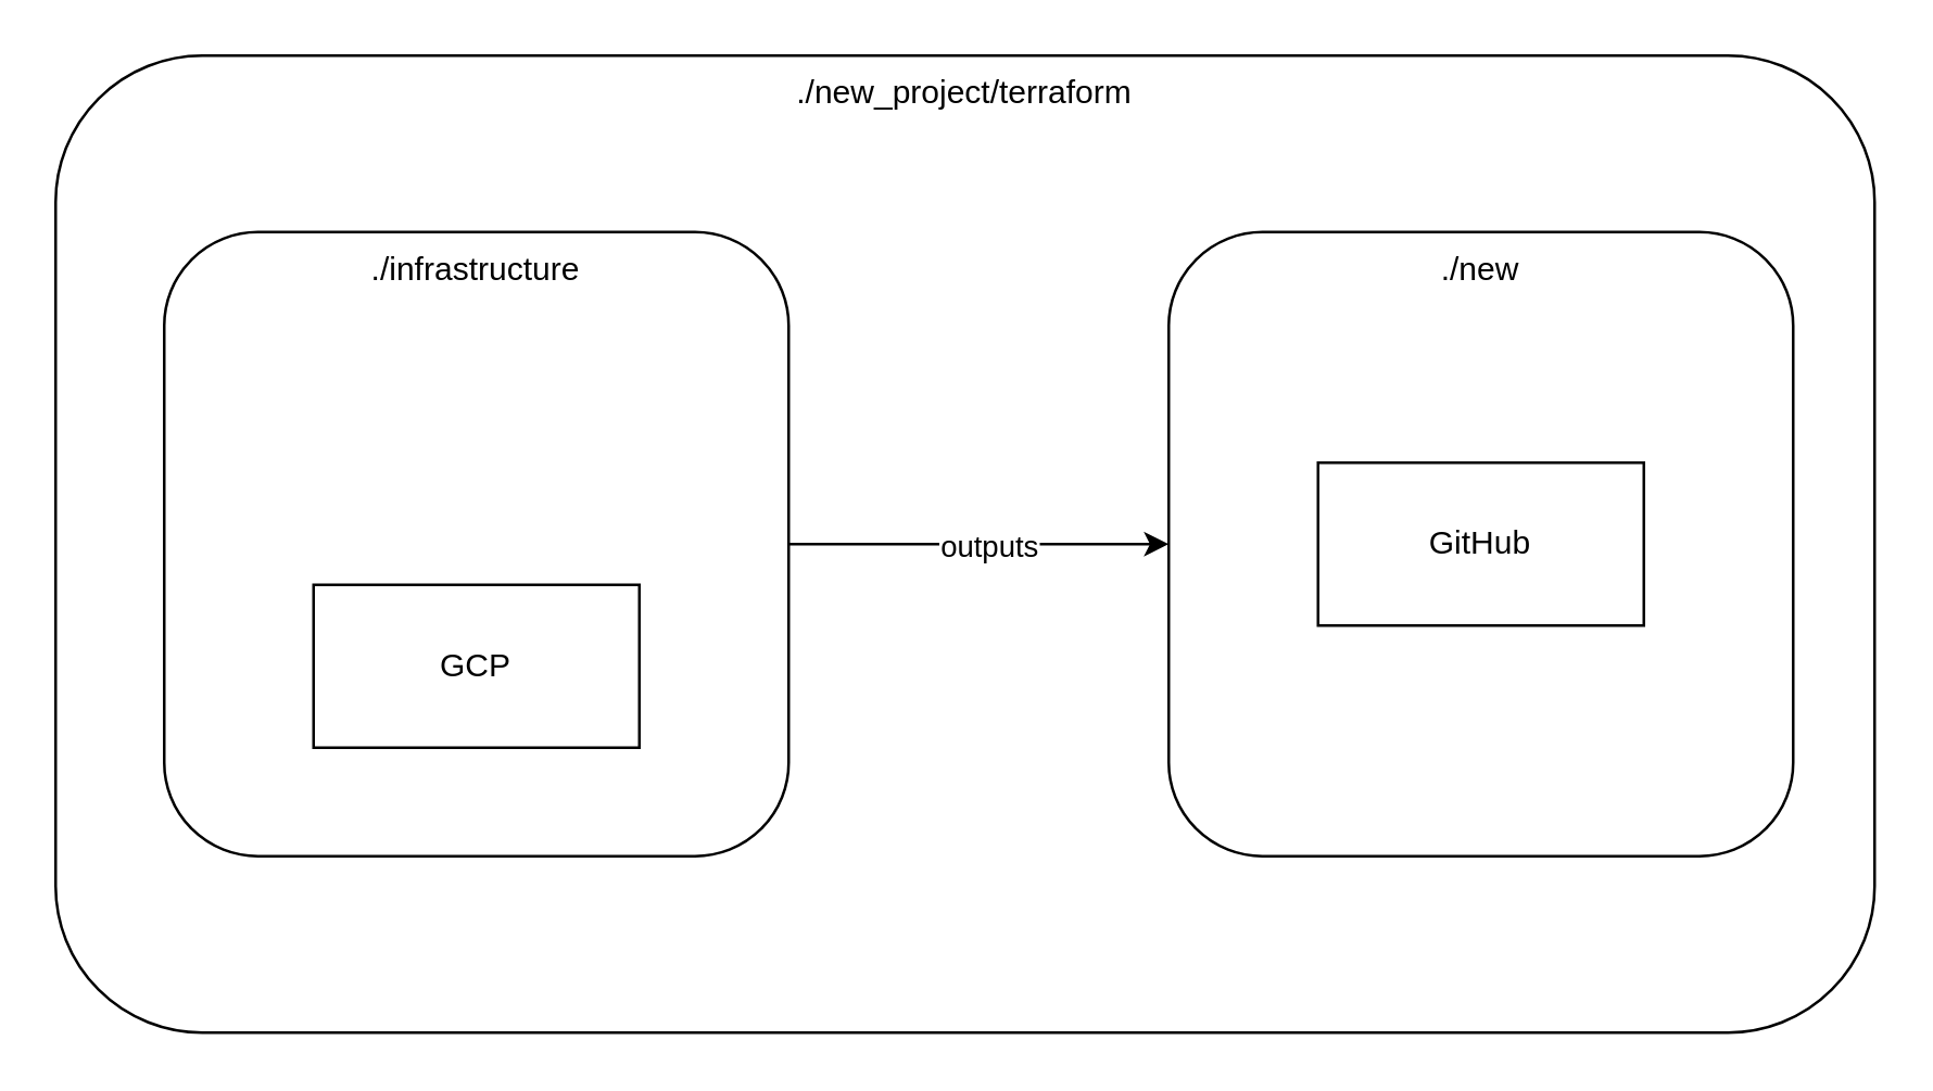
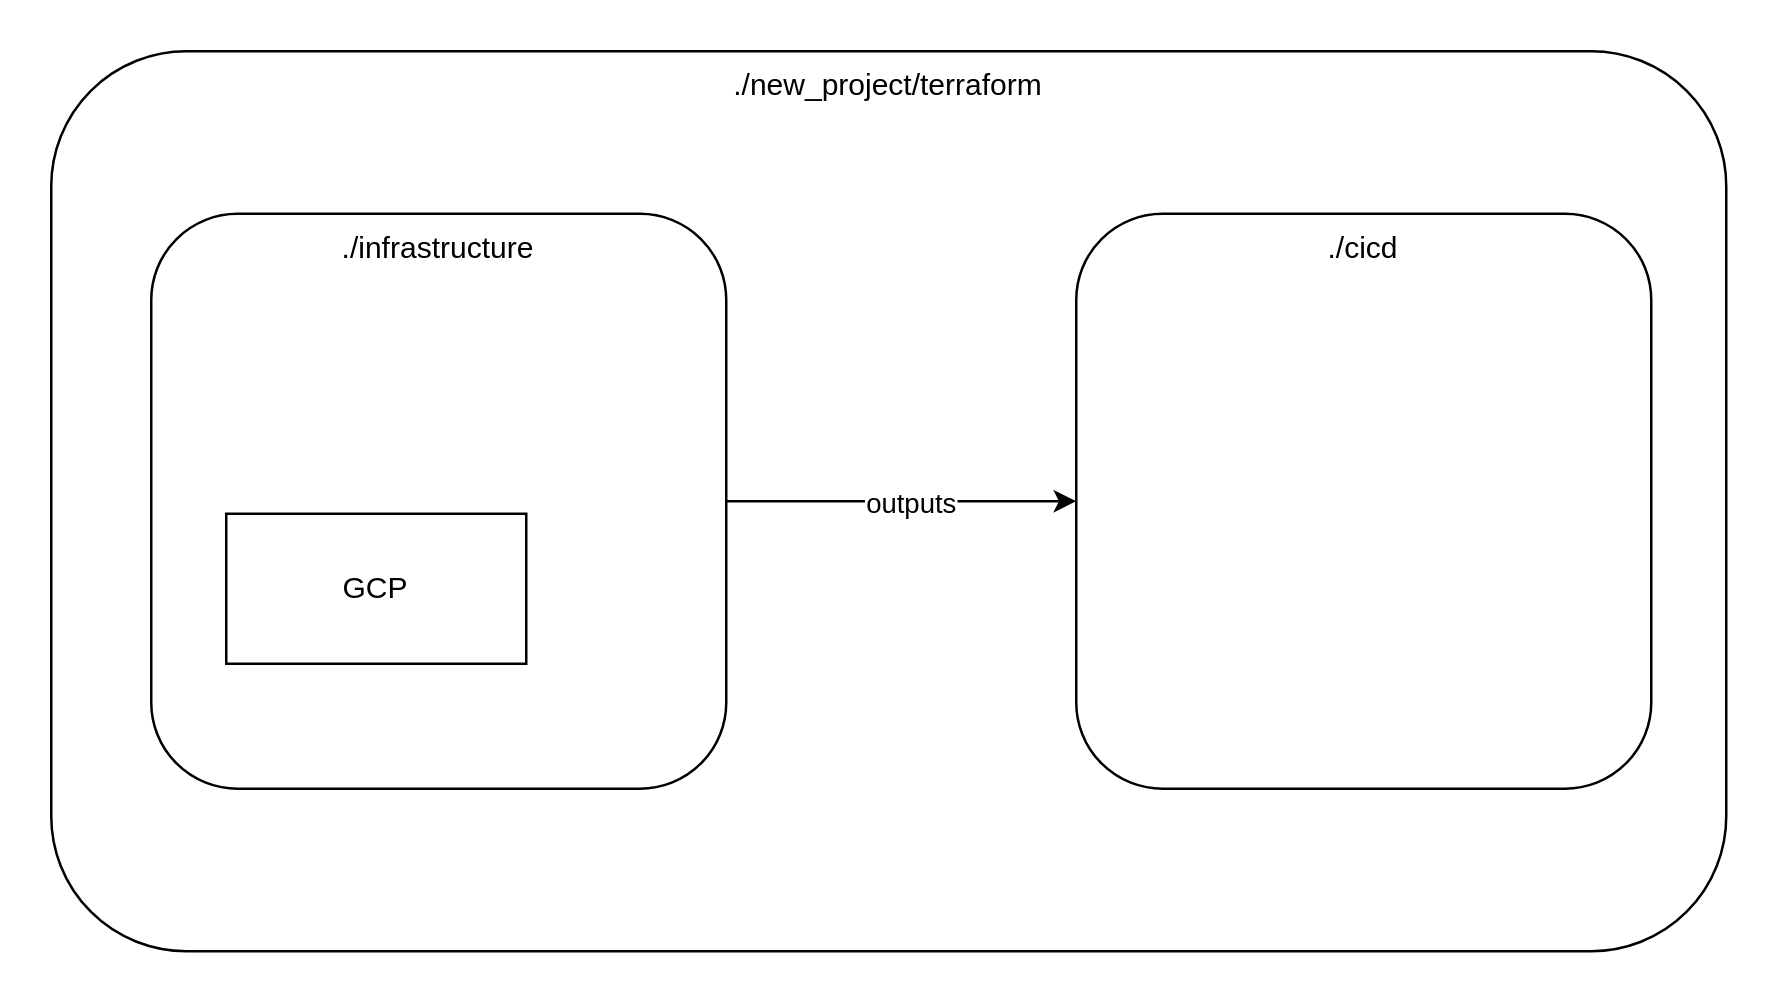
  <mxCell id="0" />
  <mxCell id="1" parent="0" />
  <mxCell id="2" value="./new_project/terraform" style="rounded=1;whiteSpace=wrap;html=1;verticalAlign=top;" parent="1" vertex="1"><mxGeometry x="20" y="20" width="670" height="360" as="geometry" /></mxCell>
  <mxCell id="3" value="./infrastructure" style="whiteSpace=wrap;html=1;aspect=fixed;verticalAlign=top;rounded=1;" parent="1" vertex="1"><mxGeometry x="60" y="85" width="230" height="230" as="geometry" /></mxCell>
- <mxCell id="4" value="GCP" style="rounded=0;whiteSpace=wrap;html=1;" parent="1" vertex="1"><mxGeometry x="115" y="215" width="120" height="60" as="geometry" /></mxCell>
- <mxCell id="5" value="./new" style="whiteSpace=wrap;html=1;aspect=fixed;verticalAlign=top;rounded=1;" parent="1" vertex="1"><mxGeometry x="430" y="85" width="230" height="230" as="geometry" /></mxCell>
- <mxCell id="6" value="GitHub" style="rounded=0;whiteSpace=wrap;html=1;" parent="1" vertex="1"><mxGeometry x="485" y="170" width="120" height="60" as="geometry" /></mxCell>
+ <mxCell id="4" value="GCP" style="rounded=0;whiteSpace=wrap;html=1;" parent="1" vertex="1"><mxGeometry x="90" y="205" width="120" height="60" as="geometry" /></mxCell>
+ <mxCell id="5" value="./cicd" style="whiteSpace=wrap;html=1;aspect=fixed;verticalAlign=top;rounded=1;" parent="1" vertex="1"><mxGeometry x="430" y="85" width="230" height="230" as="geometry" /></mxCell>
  <mxCell id="7" value="" style="endArrow=classic;html=1;exitX=1;exitY=0.5;exitDx=0;exitDy=0;entryX=0;entryY=0.5;entryDx=0;entryDy=0;" parent="1" source="3" target="5" edge="1"><mxGeometry width="50" height="50" relative="1" as="geometry"><mxPoint x="380" y="355" as="sourcePoint" /><mxPoint x="430" y="305" as="targetPoint" /></mxGeometry></mxCell>
  <mxCell id="8" value="outputs" style="edgeLabel;html=1;align=center;verticalAlign=middle;resizable=0;points=[];" parent="7" vertex="1" connectable="0"><mxGeometry x="0.043" y="-1" relative="1" as="geometry"><mxPoint y="-1" as="offset" /></mxGeometry></mxCell>
